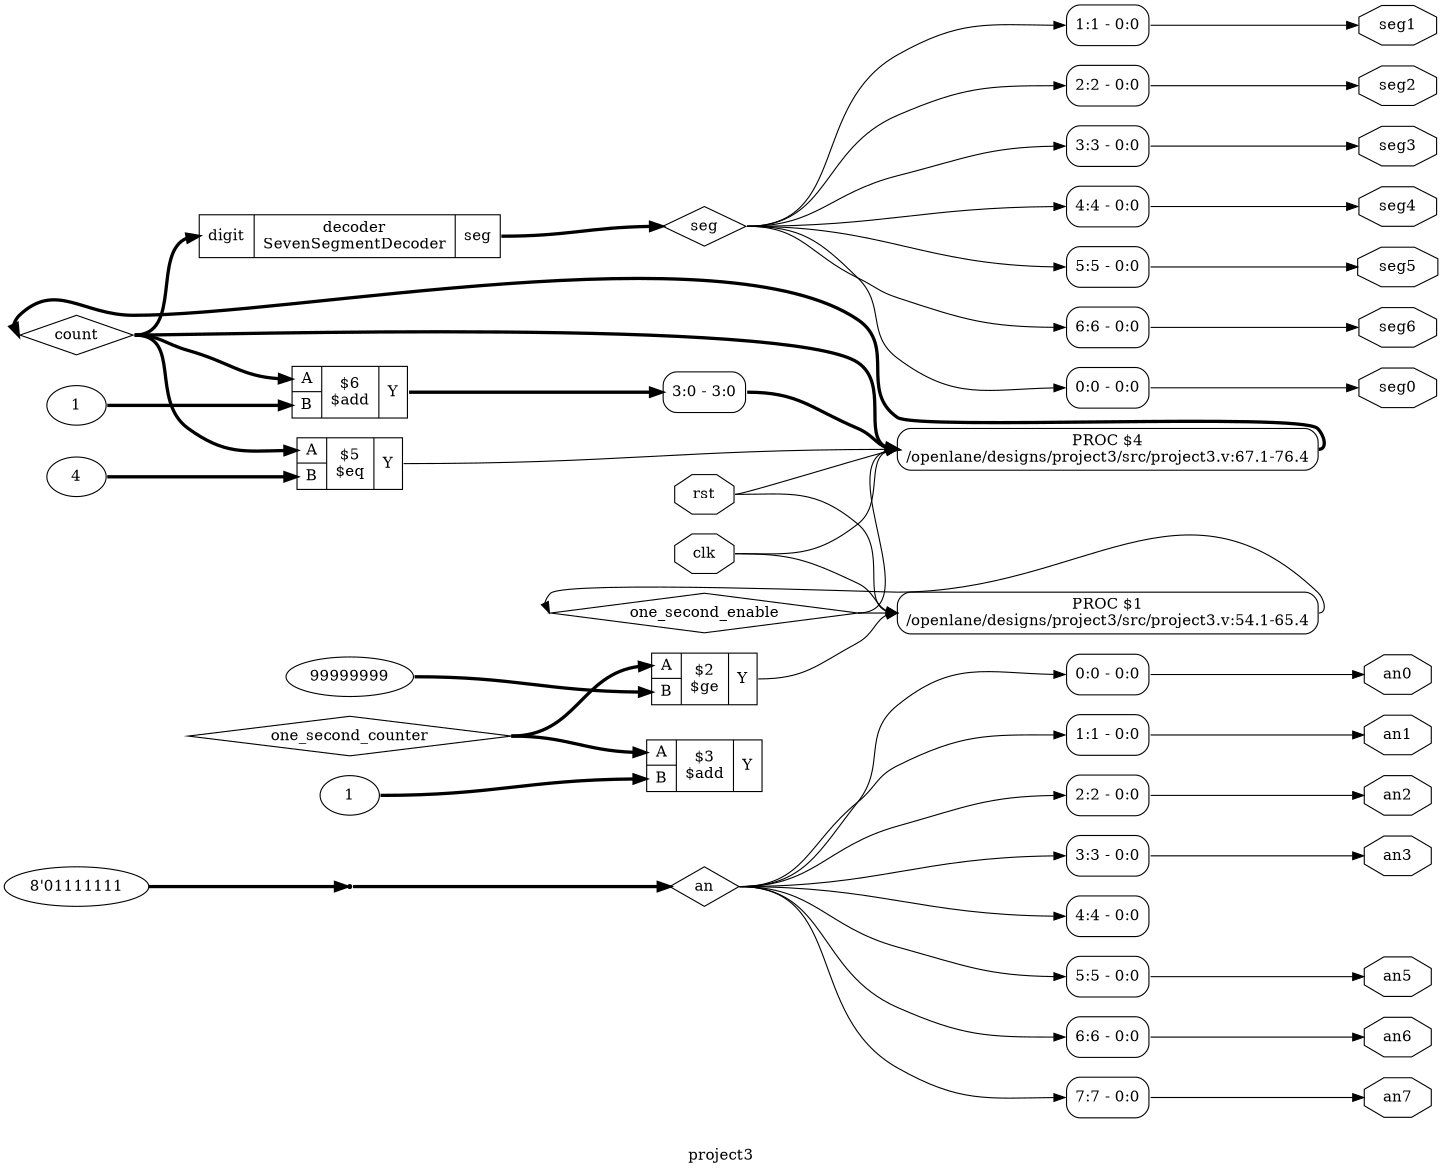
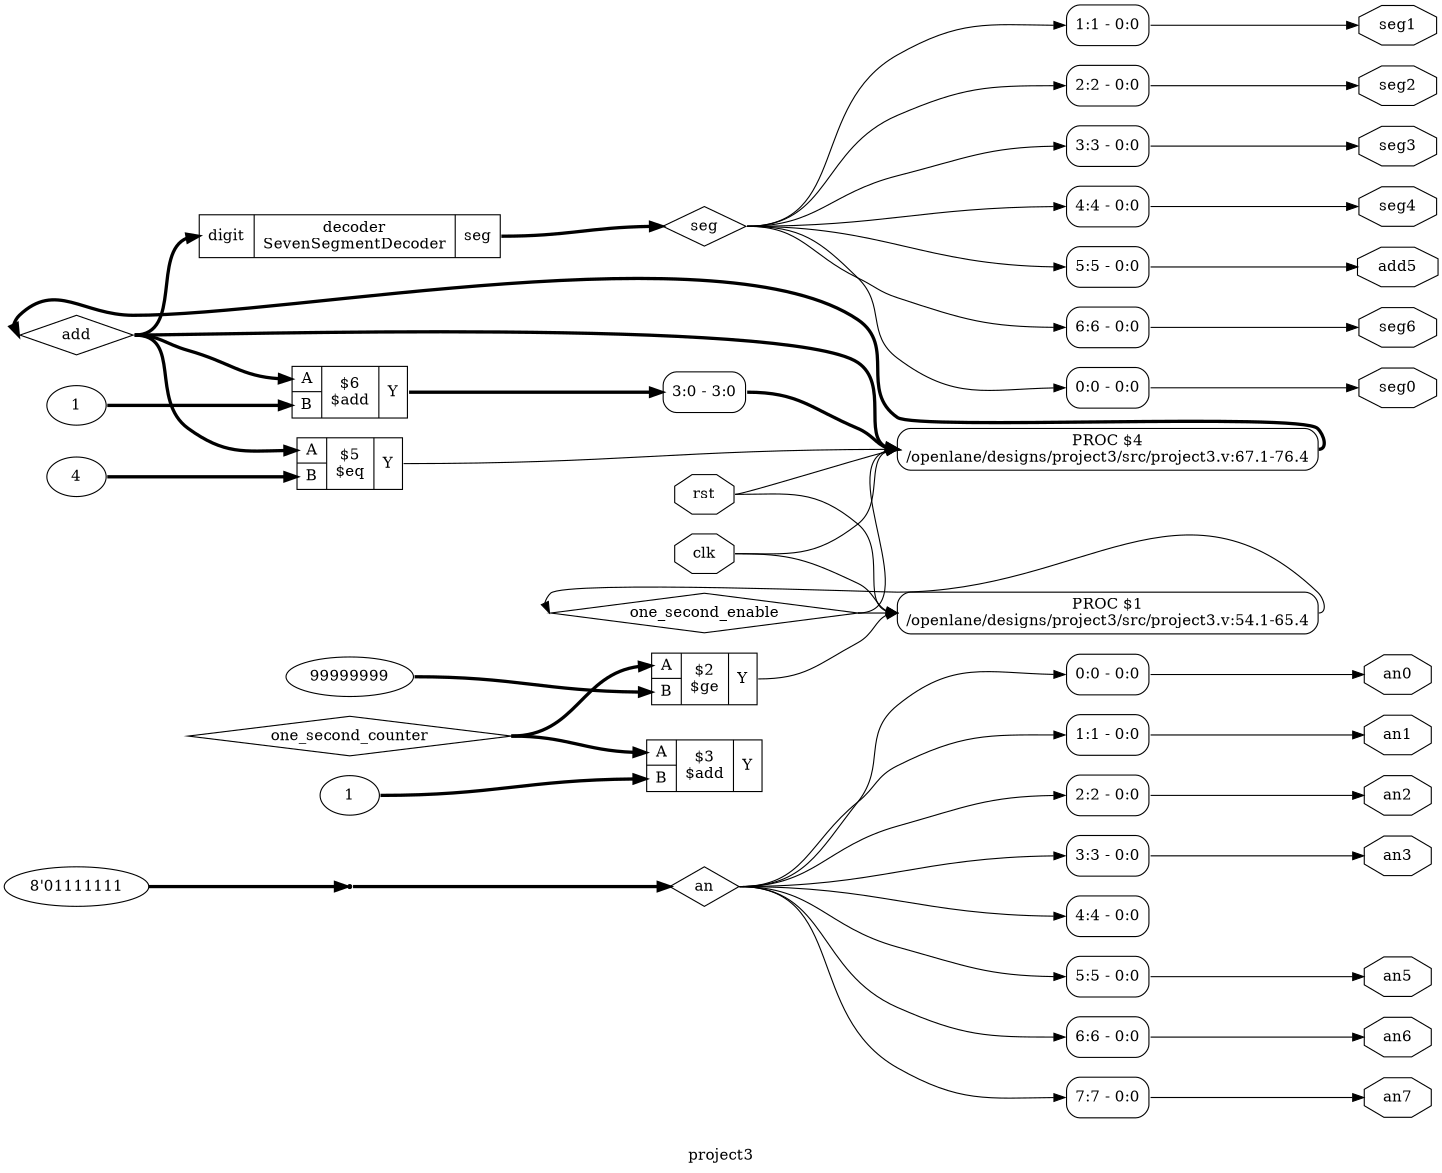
  digraph {
    label=project3
    rankdir=LR
    remincross=true
    node [color=black fontcolor=black shape=record]
    edge [color=black fontcolor=black headport=w tailport=e]
    n1 [label=an shape=diamond]
    n2 [label="<s0> 0:0 - 0:0 " style=rounded]
    n3 [label="<s0> 1:1 - 0:0 " style=rounded]
    n4 [label="<s0> 2:2 - 0:0 " style=rounded]
    n5 [label="<s0> 3:3 - 0:0 " style=rounded]
    n6 [label="<s0> 4:4 - 0:0 " style=rounded]
    n7 [label="<s0> 5:5 - 0:0 " style=rounded]
    n8 [label="<s0> 6:6 - 0:0 " style=rounded]
    n9 [label="<s0> 7:7 - 0:0 " style=rounded]
    n10 [label=an0 shape=octagon]
    n11 [label=an1 shape=octagon]
    n12 [label=an2 shape=octagon]
    n13 [label=an3 shape=octagon]
    n14 [label=an5 shape=octagon]
    n15 [label=an6 shape=octagon]
    n16 [label=an7 shape=octagon]
    n17 [label=seg shape=diamond]
    n18 [label="<s0> 0:0 - 0:0 " style=rounded]
    n19 [label="<s0> 1:1 - 0:0 " style=rounded]
    n20 [label="<s0> 2:2 - 0:0 " style=rounded]
    n21 [label="<s0> 3:3 - 0:0 " style=rounded]
    n22 [label="<s0> 4:4 - 0:0 " style=rounded]
    n23 [label="<s0> 5:5 - 0:0 " style=rounded]
    n24 [label="<s0> 6:6 - 0:0 " style=rounded]
    n25 [label=seg0 shape=octagon]
    n26 [label=seg1 shape=octagon]
    n27 [label=seg2 shape=octagon]
    n28 [label=seg3 shape=octagon]
    n29 [label=seg4 shape=octagon]
-   n30 [label=seg5 shape=octagon]
+   n30 [label=add5 shape=octagon]
    n31 [label=seg6 shape=octagon]
    n32 [label=one_second_enable shape=diamond]
    n33 [label="PROC $4\n/openlane/designs/project3/src/project3.v:67.1-76.4" shape=box style=rounded color="" fontcolor=""]
    n34 [label="PROC $1\n/openlane/designs/project3/src/project3.v:54.1-65.4" shape=box style=rounded color="" fontcolor=""]
-   n35 [label=count shape=diamond]
+   n35 [label=add shape=diamond]
    n36 [label=one_second_counter shape=diamond]
    n37 [label="{{<p32> A|<p33> B}|$3\n$add|{<p34> Y}}" color="" fontcolor=""]
    n38 [label="{{<p32> A|<p33> B}|$2\n$ge|{<p34> Y}}" color="" fontcolor=""]
    n39 [label="{{<p30> digit}|decoder\nSevenSegmentDecoder|{<p9> seg}}" color="" fontcolor=""]
    n40 [label="{{<p32> A|<p33> B}|$6\n$add|{<p34> Y}}" color="" fontcolor=""]
    n41 [label="{{<p32> A|<p33> B}|$5\n$eq|{<p34> Y}}" color="" fontcolor=""]
    n42 [label="<s0> 3:0 - 3:0 " style=rounded]
    n43 [label=rst shape=octagon]
    n44 [label=clk shape=octagon]
    n45 [label=1 color="" fontcolor="" shape=""]
    n46 [label=4 color="" fontcolor="" shape=""]
    n47 [label=1 color="" fontcolor="" shape=""]
    n48 [label=99999999 color="" fontcolor="" shape=""]
    n49 [label="8'01111111" color="" fontcolor="" shape=""]
    x9 [shape=point color="" fontcolor=""]
    n1 -> n2 [headport="s0:w"]
    n1 -> n3 [headport="s0:w"]
    n1 -> n4 [headport="s0:w"]
    n1 -> n5 [headport="s0:w"]
    n1 -> n6 [headport="s0:w"]
    n1 -> n7 [headport="s0:w"]
    n1 -> n8 [headport="s0:w"]
    n1 -> n9 [headport="s0:w"]
    n2 -> n10
    n3 -> n11
    n4 -> n12
    n5 -> n13
    n7 -> n14
    n8 -> n15
    n9 -> n16
    n17 -> n18 [headport="s0:w"]
    n17 -> n19 [headport="s0:w"]
    n17 -> n20 [headport="s0:w"]
    n17 -> n21 [headport="s0:w"]
    n17 -> n22 [headport="s0:w"]
    n17 -> n23 [headport="s0:w"]
    n17 -> n24 [headport="s0:w"]
    n18 -> n25
    n19 -> n26
    n20 -> n27
    n21 -> n28
    n22 -> n29
    n23 -> n30
    n24 -> n31
    n32 -> n33
    n32 -> n34
    n33 -> n35 [style="setlinewidth(3)"]
    n34 -> n32
    n35 -> n33 [style="setlinewidth(3)"]
    n35 -> n39 [headport="p30:w" style="setlinewidth(3)"]
    n35 -> n40 [headport="p32:w" style="setlinewidth(3)"]
    n35 -> n41 [headport="p32:w" style="setlinewidth(3)"]
    n36 -> n37 [headport="p32:w" style="setlinewidth(3)"]
    n36 -> n38 [headport="p32:w" style="setlinewidth(3)"]
    n38 -> n34 [tailport="p34:e"]
    n39 -> n17 [style="setlinewidth(3)" tailport="p9:e"]
    n40 -> n42 [headport="s0:w" style="setlinewidth(3)" tailport="p34:e"]
    n41 -> n33 [tailport="p34:e"]
    n42 -> n33 [style="setlinewidth(3)"]
    n43 -> n33
    n43 -> n34
    n44 -> n33
    n44 -> n34
    n45 -> n40 [headport="p33:w" style="setlinewidth(3)"]
    n46 -> n41 [headport="p33:w" style="setlinewidth(3)"]
    n47 -> n37 [headport="p33:w" style="setlinewidth(3)"]
    n48 -> n38 [headport="p33:w" style="setlinewidth(3)"]
    n49 -> x9 [style="setlinewidth(3)"]
    x9 -> n1 [style="setlinewidth(3)"]
  }
